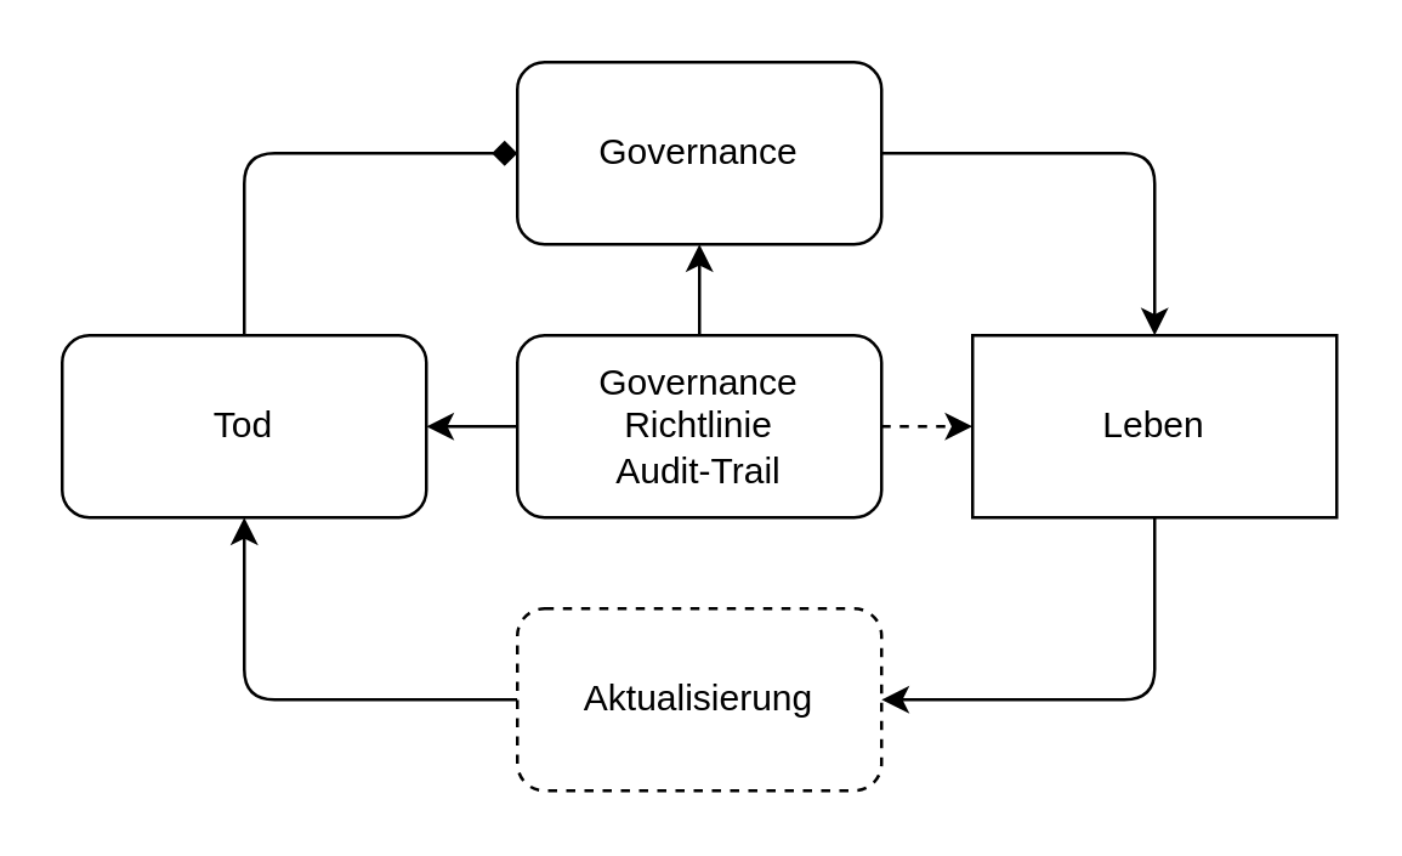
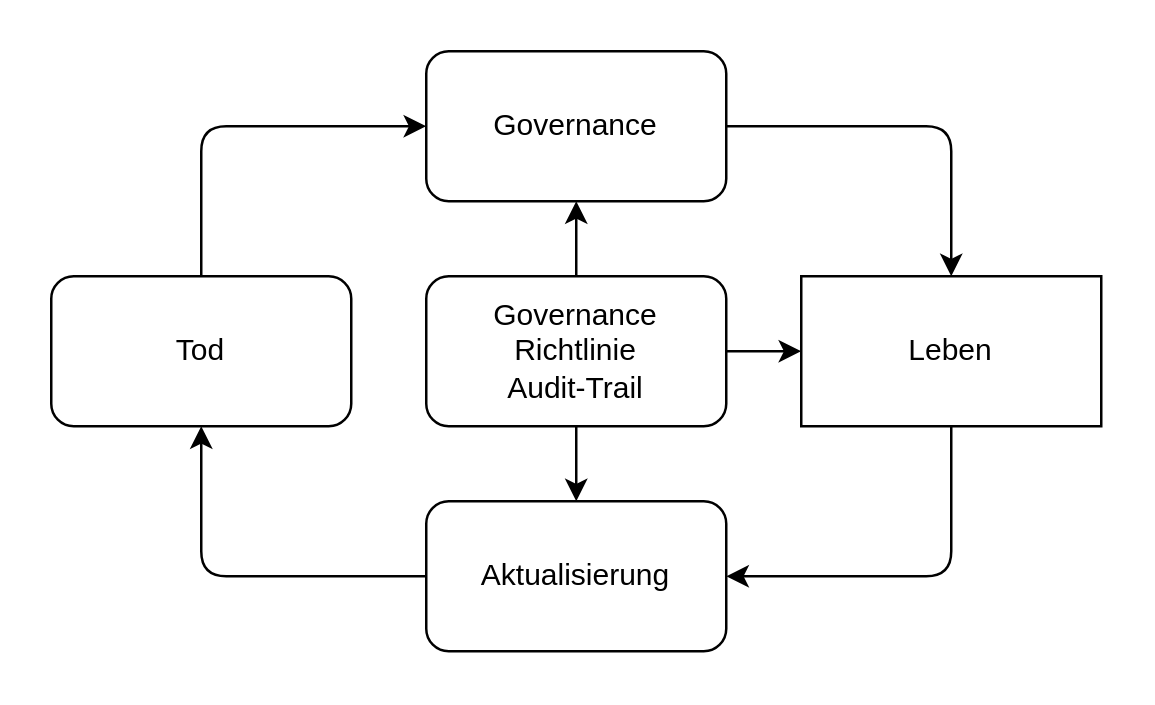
  <mxCell id="0" />
  <mxCell id="1" parent="0" />
  <mxCell id="2" style="edgeStyle=none;html=1;entryX=0.5;entryY=1;entryDx=0;entryDy=0;" parent="1" source="5" target="13" edge="1"><mxGeometry relative="1" as="geometry" /></mxCell>
- <mxCell id="3" style="edgeStyle=none;html=1;entryX=0;entryY=0.5;entryDx=0;entryDy=0;dashed=1;" parent="1" source="5" target="11" edge="1"><mxGeometry relative="1" as="geometry" /></mxCell>
- <mxCell id="4" style="edgeStyle=none;html=1;" parent="1" source="5" target="7" edge="1"><mxGeometry relative="1" as="geometry" /></mxCell>
+ <mxCell id="3" style="edgeStyle=none;html=1;entryX=0;entryY=0.5;entryDx=0;entryDy=0;" parent="1" source="5" target="11" edge="1"><mxGeometry relative="1" as="geometry" /></mxCell>
+ <mxCell id="4" style="edgeStyle=none;html=1;entryX=0.5;entryY=0;entryDx=0;entryDy=0;" parent="1" source="5" target="9" edge="1"><mxGeometry relative="1" as="geometry" /></mxCell>
  <mxCell id="5" value="Governance&lt;br&gt;Richtlinie&lt;br&gt;Audit-Trail" style="rounded=1;whiteSpace=wrap;html=1;" parent="1" vertex="1"><mxGeometry x="170" y="110" width="120" height="60" as="geometry" /></mxCell>
- <mxCell id="6" style="edgeStyle=none;html=1;entryX=0;entryY=0.5;entryDx=0;entryDy=0;endArrow=diamond;" parent="1" source="7" target="13" edge="1"><mxGeometry relative="1" as="geometry"><Array as="points"><mxPoint x="80" y="50" /></Array></mxGeometry></mxCell>
+ <mxCell id="6" style="edgeStyle=none;html=1;entryX=0;entryY=0.5;entryDx=0;entryDy=0;" parent="1" source="7" target="13" edge="1"><mxGeometry relative="1" as="geometry"><Array as="points"><mxPoint x="80" y="50" /></Array></mxGeometry></mxCell>
  <mxCell id="7" value="Tod" style="rounded=1;whiteSpace=wrap;html=1;" parent="1" vertex="1"><mxGeometry x="20" y="110" width="120" height="60" as="geometry" /></mxCell>
  <mxCell id="8" style="edgeStyle=none;html=1;entryX=0.5;entryY=1;entryDx=0;entryDy=0;" parent="1" source="9" target="7" edge="1"><mxGeometry relative="1" as="geometry"><Array as="points"><mxPoint x="80" y="230" /></Array></mxGeometry></mxCell>
- <mxCell id="9" value="Aktualisierung&lt;br&gt;" style="rounded=1;whiteSpace=wrap;html=1;dashed=1;" parent="1" vertex="1"><mxGeometry x="170" y="200" width="120" height="60" as="geometry" /></mxCell>
+ <mxCell id="9" value="Aktualisierung&lt;br&gt;" style="rounded=1;whiteSpace=wrap;html=1;" parent="1" vertex="1"><mxGeometry x="170" y="200" width="120" height="60" as="geometry" /></mxCell>
  <mxCell id="10" style="edgeStyle=none;html=1;entryX=1;entryY=0.5;entryDx=0;entryDy=0;" parent="1" source="11" target="9" edge="1"><mxGeometry relative="1" as="geometry"><Array as="points"><mxPoint x="380" y="230" /></Array></mxGeometry></mxCell>
  <mxCell id="11" value="Leben" style="whiteSpace=wrap;html=1;rounded=0;" parent="1" vertex="1"><mxGeometry x="320" y="110" width="120" height="60" as="geometry" /></mxCell>
  <mxCell id="12" style="edgeStyle=none;html=1;entryX=0.5;entryY=0;entryDx=0;entryDy=0;" parent="1" source="13" target="11" edge="1"><mxGeometry relative="1" as="geometry"><Array as="points"><mxPoint x="380" y="50" /></Array></mxGeometry></mxCell>
  <mxCell id="13" value="Governance" style="rounded=1;whiteSpace=wrap;html=1;" parent="1" vertex="1"><mxGeometry x="170" y="20" width="120" height="60" as="geometry" /></mxCell>
